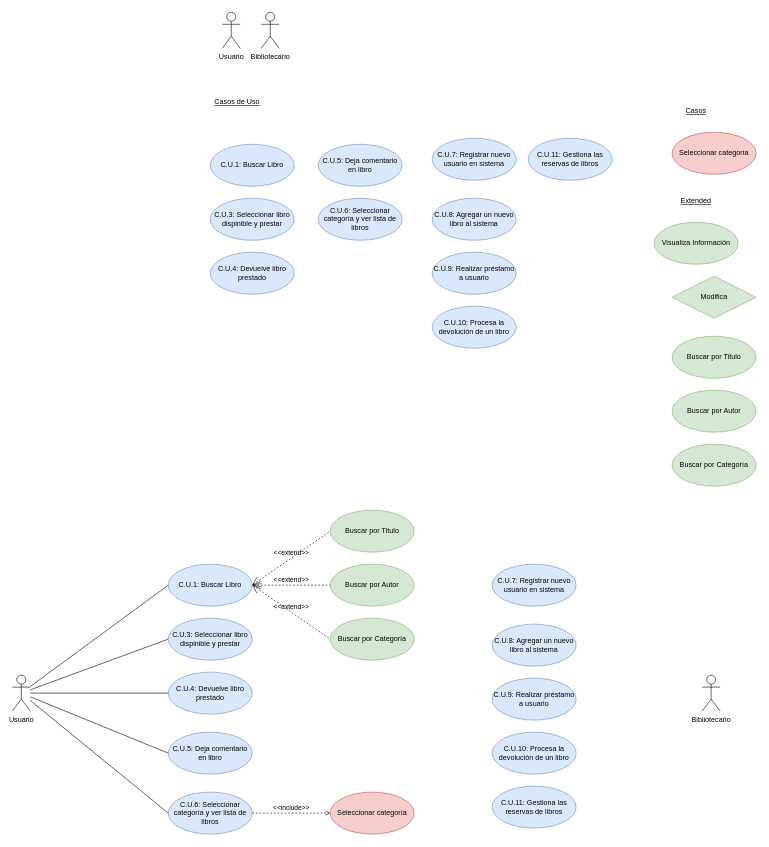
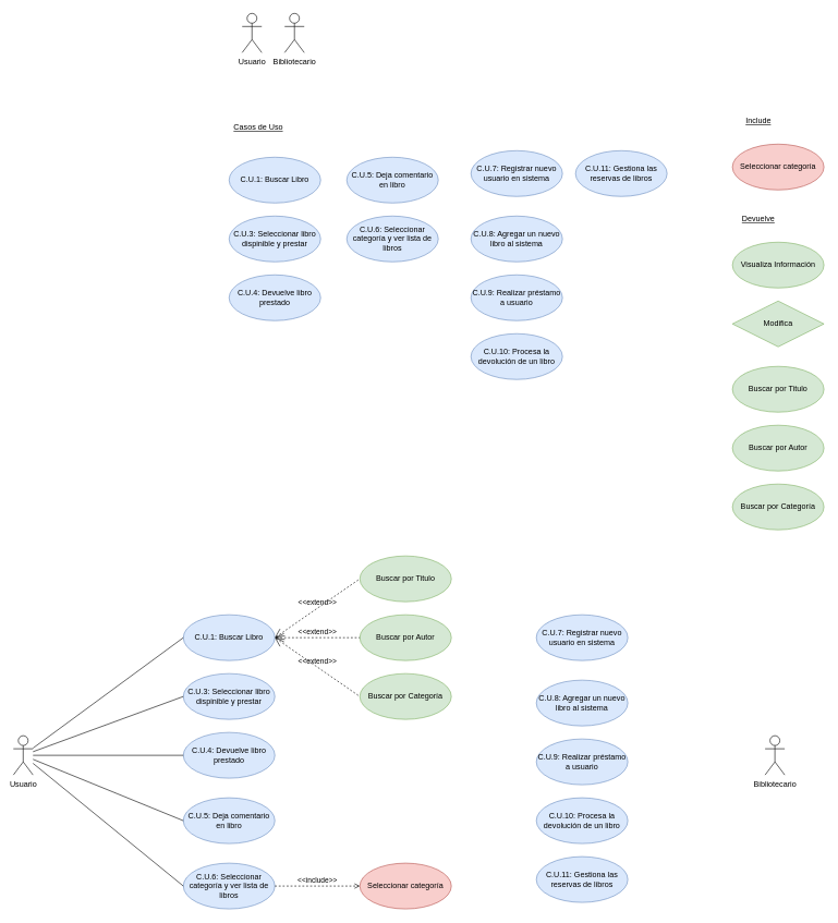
  <mxCell id="0" />
  <mxCell id="1" parent="0" />
  <mxCell id="2" value="Usuario" style="shape=umlActor;html=1;verticalLabelPosition=bottom;verticalAlign=top;align=center;" vertex="1" parent="1"><mxGeometry x="370" y="20" width="30" height="60" as="geometry" /></mxCell>
  <mxCell id="3" value="Bibliotecario" style="shape=umlActor;html=1;verticalLabelPosition=bottom;verticalAlign=top;align=center;" vertex="1" parent="1"><mxGeometry x="435" y="20" width="30" height="60" as="geometry" /></mxCell>
  <mxCell id="4" value="C.U.1: Buscar Libro" style="ellipse;whiteSpace=wrap;html=1;fillColor=#dae8fc;strokeColor=#6c8ebf;" vertex="1" parent="1"><mxGeometry x="350" y="240" width="140" height="70" as="geometry" /></mxCell>
- <mxCell id="5" value="&lt;u&gt;Casos de Uso&lt;/u&gt;" style="text;html=1;strokeColor=none;fillColor=none;align=center;verticalAlign=middle;whiteSpace=wrap;rounded=0;" vertex="1" parent="1"><mxGeometry x="355" y="155" width="80" height="30" as="geometry" /></mxCell>
+ <mxCell id="5" value="&lt;u&gt;Casos de Uso&lt;/u&gt;" style="text;html=1;strokeColor=none;fillColor=none;align=center;verticalAlign=middle;whiteSpace=wrap;rounded=0;" vertex="1" parent="1"><mxGeometry x="355" y="180" width="80" height="30" as="geometry" /></mxCell>
  <mxCell id="6" value="C.U.3: Seleccionar libro dispinible y prestar" style="ellipse;whiteSpace=wrap;html=1;fillColor=#dae8fc;strokeColor=#6c8ebf;" vertex="1" parent="1"><mxGeometry x="350" y="330" width="140" height="70" as="geometry" /></mxCell>
  <mxCell id="7" value="C.U.4: Devuelve libro prestado" style="ellipse;whiteSpace=wrap;html=1;fillColor=#dae8fc;strokeColor=#6c8ebf;" vertex="1" parent="1"><mxGeometry x="350" y="420" width="140" height="70" as="geometry" /></mxCell>
  <mxCell id="8" value="C.U.5: Deja comentario en libro" style="ellipse;whiteSpace=wrap;html=1;fillColor=#dae8fc;strokeColor=#6c8ebf;" vertex="1" parent="1"><mxGeometry x="530" y="240" width="140" height="70" as="geometry" /></mxCell>
  <mxCell id="9" value="C.U.6: Seleccionar categoría y ver lista de libros" style="ellipse;whiteSpace=wrap;html=1;fillColor=#dae8fc;strokeColor=#6c8ebf;" vertex="1" parent="1"><mxGeometry x="530" y="330" width="140" height="70" as="geometry" /></mxCell>
  <mxCell id="10" value="C.U.7: Registrar nuevo usuario en sistema" style="ellipse;whiteSpace=wrap;html=1;fillColor=#dae8fc;strokeColor=#6c8ebf;" vertex="1" parent="1"><mxGeometry x="720" y="230" width="140" height="70" as="geometry" /></mxCell>
  <mxCell id="11" value="C.U.8: Agregar un nuevo libro al sistema" style="ellipse;whiteSpace=wrap;html=1;fillColor=#dae8fc;strokeColor=#6c8ebf;" vertex="1" parent="1"><mxGeometry x="720" y="330" width="140" height="70" as="geometry" /></mxCell>
  <mxCell id="12" value="C.U.9: Realizar préstamo a usuario" style="ellipse;whiteSpace=wrap;html=1;fillColor=#dae8fc;strokeColor=#6c8ebf;" vertex="1" parent="1"><mxGeometry x="720" y="420" width="140" height="70" as="geometry" /></mxCell>
  <mxCell id="13" value="C.U.10: Procesa la devolución de un libro" style="ellipse;whiteSpace=wrap;html=1;fillColor=#dae8fc;strokeColor=#6c8ebf;" vertex="1" parent="1"><mxGeometry x="720" y="510" width="140" height="70" as="geometry" /></mxCell>
  <mxCell id="14" value="C.U.11: Gestiona las reservas de libros" style="ellipse;whiteSpace=wrap;html=1;fillColor=#dae8fc;strokeColor=#6c8ebf;" vertex="1" parent="1"><mxGeometry x="880" y="230" width="140" height="70" as="geometry" /></mxCell>
  <mxCell id="15" value="Seleccionar categoría" style="ellipse;whiteSpace=wrap;html=1;fillColor=#f8cecc;strokeColor=#b85450;" vertex="1" parent="1"><mxGeometry x="1120" y="220" width="140" height="70" as="geometry" /></mxCell>
- <mxCell id="16" value="&lt;u&gt;Casos&lt;/u&gt;" style="text;html=1;strokeColor=none;fillColor=none;align=center;verticalAlign=middle;whiteSpace=wrap;rounded=0;" vertex="1" parent="1"><mxGeometry x="1120" y="170" width="80" height="30" as="geometry" /></mxCell>
- <mxCell id="17" value="Visualiza Información" style="ellipse;whiteSpace=wrap;html=1;fillColor=#d5e8d4;strokeColor=#82b366;" vertex="1" parent="1"><mxGeometry x="1090" y="370" width="140" height="70" as="geometry" /></mxCell>
+ <mxCell id="16" value="&lt;u&gt;Include&lt;/u&gt;" style="text;html=1;strokeColor=none;fillColor=none;align=center;verticalAlign=middle;whiteSpace=wrap;rounded=0;" vertex="1" parent="1"><mxGeometry x="1120" y="170" width="80" height="30" as="geometry" /></mxCell>
+ <mxCell id="17" value="Visualiza Información" style="ellipse;whiteSpace=wrap;html=1;fillColor=#d5e8d4;strokeColor=#82b366;" vertex="1" parent="1"><mxGeometry x="1120" y="370" width="140" height="70" as="geometry" /></mxCell>
  <mxCell id="18" value="Modifica" style="rhombus;whiteSpace=wrap;html=1;fillColor=#d5e8d4;strokeColor=#82b366;" vertex="1" parent="1"><mxGeometry x="1120" y="460" width="140" height="70" as="geometry" /></mxCell>
  <mxCell id="19" value="Buscar por Titulo" style="ellipse;whiteSpace=wrap;html=1;fillColor=#d5e8d4;strokeColor=#82b366;" vertex="1" parent="1"><mxGeometry x="1120" y="560" width="140" height="70" as="geometry" /></mxCell>
  <mxCell id="20" value="Buscar por Autor" style="ellipse;whiteSpace=wrap;html=1;fillColor=#d5e8d4;strokeColor=#82b366;" vertex="1" parent="1"><mxGeometry x="1120" y="650" width="140" height="70" as="geometry" /></mxCell>
  <mxCell id="21" value="Buscar por Categoría" style="ellipse;whiteSpace=wrap;html=1;fillColor=#d5e8d4;strokeColor=#82b366;" vertex="1" parent="1"><mxGeometry x="1120" y="740" width="140" height="70" as="geometry" /></mxCell>
- <mxCell id="22" value="&lt;u&gt;Extended&lt;/u&gt;" style="text;html=1;strokeColor=none;fillColor=none;align=center;verticalAlign=middle;whiteSpace=wrap;rounded=0;" vertex="1" parent="1"><mxGeometry x="1120" y="320" width="80" height="30" as="geometry" /></mxCell>
+ <mxCell id="22" value="&lt;u&gt;Devuelve&lt;/u&gt;" style="text;html=1;strokeColor=none;fillColor=none;align=center;verticalAlign=middle;whiteSpace=wrap;rounded=0;" vertex="1" parent="1"><mxGeometry x="1120" y="320" width="80" height="30" as="geometry" /></mxCell>
  <mxCell id="23" value="C.U.1: Buscar Libro" style="ellipse;whiteSpace=wrap;html=1;fillColor=#dae8fc;strokeColor=#6c8ebf;" vertex="1" parent="1"><mxGeometry x="280" y="940" width="140" height="70" as="geometry" /></mxCell>
  <mxCell id="24" value="C.U.3: Seleccionar libro dispinible y prestar" style="ellipse;whiteSpace=wrap;html=1;fillColor=#dae8fc;strokeColor=#6c8ebf;" vertex="1" parent="1"><mxGeometry x="280" y="1030" width="140" height="70" as="geometry" /></mxCell>
  <mxCell id="25" value="C.U.4: Devuelve libro prestado" style="ellipse;whiteSpace=wrap;html=1;fillColor=#dae8fc;strokeColor=#6c8ebf;" vertex="1" parent="1"><mxGeometry x="280" y="1120" width="140" height="70" as="geometry" /></mxCell>
  <mxCell id="26" value="C.U.5: Deja comentario en libro" style="ellipse;whiteSpace=wrap;html=1;fillColor=#dae8fc;strokeColor=#6c8ebf;" vertex="1" parent="1"><mxGeometry x="280" y="1220" width="140" height="70" as="geometry" /></mxCell>
  <mxCell id="27" value="C.U.6: Seleccionar categoría y ver lista de libros" style="ellipse;whiteSpace=wrap;html=1;fillColor=#dae8fc;strokeColor=#6c8ebf;" vertex="1" parent="1"><mxGeometry x="280" y="1320" width="140" height="70" as="geometry" /></mxCell>
  <mxCell id="28" value="C.U.7: Registrar nuevo usuario en sistema" style="ellipse;whiteSpace=wrap;html=1;fillColor=#dae8fc;strokeColor=#6c8ebf;" vertex="1" parent="1"><mxGeometry x="820" y="940" width="140" height="70" as="geometry" /></mxCell>
  <mxCell id="29" value="C.U.8: Agregar un nuevo libro al sistema" style="ellipse;whiteSpace=wrap;html=1;fillColor=#dae8fc;strokeColor=#6c8ebf;" vertex="1" parent="1"><mxGeometry x="820" y="1040" width="140" height="70" as="geometry" /></mxCell>
  <mxCell id="30" value="C.U.9: Realizar préstamo a usuario" style="ellipse;whiteSpace=wrap;html=1;fillColor=#dae8fc;strokeColor=#6c8ebf;" vertex="1" parent="1"><mxGeometry x="820" y="1130" width="140" height="70" as="geometry" /></mxCell>
  <mxCell id="31" value="C.U.10: Procesa la devolución de un libro" style="ellipse;whiteSpace=wrap;html=1;fillColor=#dae8fc;strokeColor=#6c8ebf;" vertex="1" parent="1"><mxGeometry x="820" y="1220" width="140" height="70" as="geometry" /></mxCell>
  <mxCell id="32" value="C.U.11: Gestiona las reservas de libros" style="ellipse;whiteSpace=wrap;html=1;fillColor=#dae8fc;strokeColor=#6c8ebf;" vertex="1" parent="1"><mxGeometry x="820" y="1310" width="140" height="70" as="geometry" /></mxCell>
  <mxCell id="33" style="rounded=0;orthogonalLoop=1;jettySize=auto;html=1;entryX=0;entryY=0.5;entryDx=0;entryDy=0;endArrow=none;endFill=0;" edge="1" parent="1" source="38" target="23"><mxGeometry relative="1" as="geometry" /></mxCell>
  <mxCell id="34" style="rounded=0;orthogonalLoop=1;jettySize=auto;html=1;entryX=0;entryY=0.5;entryDx=0;entryDy=0;endArrow=none;endFill=0;" edge="1" parent="1" source="38" target="24"><mxGeometry relative="1" as="geometry" /></mxCell>
  <mxCell id="35" style="rounded=0;orthogonalLoop=1;jettySize=auto;html=1;entryX=0;entryY=0.5;entryDx=0;entryDy=0;endArrow=none;endFill=0;" edge="1" parent="1" source="38" target="25"><mxGeometry relative="1" as="geometry" /></mxCell>
  <mxCell id="36" style="rounded=0;orthogonalLoop=1;jettySize=auto;html=1;entryX=0;entryY=0.5;entryDx=0;entryDy=0;endArrow=none;endFill=0;" edge="1" parent="1" source="38" target="26"><mxGeometry relative="1" as="geometry" /></mxCell>
  <mxCell id="37" style="rounded=0;orthogonalLoop=1;jettySize=auto;html=1;entryX=0;entryY=0.5;entryDx=0;entryDy=0;endArrow=none;endFill=0;" edge="1" parent="1" source="38" target="27"><mxGeometry relative="1" as="geometry" /></mxCell>
  <mxCell id="38" value="Usuario" style="shape=umlActor;html=1;verticalLabelPosition=bottom;verticalAlign=top;align=center;" vertex="1" parent="1"><mxGeometry x="20" y="1125" width="30" height="60" as="geometry" /></mxCell>
  <mxCell id="39" value="Bibliotecario" style="shape=umlActor;html=1;verticalLabelPosition=bottom;verticalAlign=top;align=center;" vertex="1" parent="1"><mxGeometry x="1170" y="1125" width="30" height="60" as="geometry" /></mxCell>
  <mxCell id="40" value="Buscar por Titulo" style="ellipse;whiteSpace=wrap;html=1;fillColor=#d5e8d4;strokeColor=#82b366;" vertex="1" parent="1"><mxGeometry x="550" y="850" width="140" height="70" as="geometry" /></mxCell>
  <mxCell id="41" value="Buscar por Autor" style="ellipse;whiteSpace=wrap;html=1;fillColor=#d5e8d4;strokeColor=#82b366;" vertex="1" parent="1"><mxGeometry x="550" y="940" width="140" height="70" as="geometry" /></mxCell>
  <mxCell id="42" value="Buscar por Categoría" style="ellipse;whiteSpace=wrap;html=1;fillColor=#d5e8d4;strokeColor=#82b366;" vertex="1" parent="1"><mxGeometry x="550" y="1030" width="140" height="70" as="geometry" /></mxCell>
  <mxCell id="43" value="Seleccionar categoría" style="ellipse;whiteSpace=wrap;html=1;fillColor=#f8cecc;strokeColor=#b85450;" vertex="1" parent="1"><mxGeometry x="550" y="1320" width="140" height="70" as="geometry" /></mxCell>
  <mxCell id="44" value="&amp;lt;&amp;lt;extend&amp;gt;&amp;gt;" style="edgeStyle=none;html=1;startArrow=open;endArrow=none;startSize=12;verticalAlign=bottom;dashed=1;labelBackgroundColor=none;rounded=0;entryX=0;entryY=0.5;entryDx=0;entryDy=0;exitX=1;exitY=0.5;exitDx=0;exitDy=0;" edge="1" parent="1" source="23" target="40"><mxGeometry width="160" relative="1" as="geometry"><mxPoint x="290" y="720" as="sourcePoint" /><mxPoint x="450" y="720" as="targetPoint" /></mxGeometry></mxCell>
  <mxCell id="45" value="&amp;lt;&amp;lt;include&amp;gt;&amp;gt;" style="edgeStyle=none;html=1;endArrow=open;verticalAlign=bottom;dashed=1;labelBackgroundColor=none;rounded=0;exitX=1;exitY=0.5;exitDx=0;exitDy=0;entryX=0;entryY=0.5;entryDx=0;entryDy=0;" edge="1" parent="1" source="27" target="43"><mxGeometry width="160" relative="1" as="geometry"><mxPoint x="400" y="1420" as="sourcePoint" /><mxPoint x="560" y="1420" as="targetPoint" /></mxGeometry></mxCell>
  <mxCell id="46" value="&amp;lt;&amp;lt;extend&amp;gt;&amp;gt;" style="edgeStyle=none;html=1;startArrow=open;endArrow=none;startSize=12;verticalAlign=bottom;dashed=1;labelBackgroundColor=none;rounded=0;entryX=0;entryY=0.5;entryDx=0;entryDy=0;" edge="1" parent="1" target="41"><mxGeometry width="160" relative="1" as="geometry"><mxPoint x="420" y="975" as="sourcePoint" /><mxPoint x="560" y="895" as="targetPoint" /></mxGeometry></mxCell>
  <mxCell id="47" value="&amp;lt;&amp;lt;extend&amp;gt;&amp;gt;" style="edgeStyle=none;html=1;startArrow=open;endArrow=none;startSize=12;verticalAlign=bottom;dashed=1;labelBackgroundColor=none;rounded=0;entryX=0;entryY=0.5;entryDx=0;entryDy=0;exitX=1;exitY=0.5;exitDx=0;exitDy=0;" edge="1" parent="1" source="23" target="42"><mxGeometry width="160" relative="1" as="geometry"><mxPoint x="430" y="985" as="sourcePoint" /><mxPoint x="560" y="985" as="targetPoint" /></mxGeometry></mxCell>
